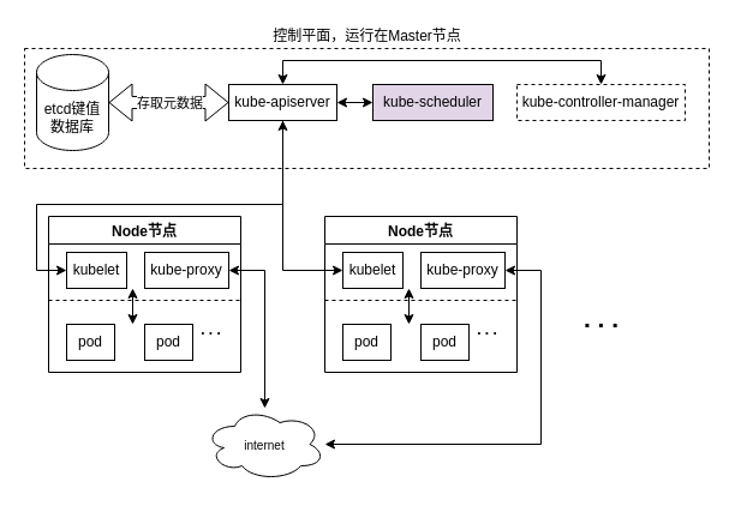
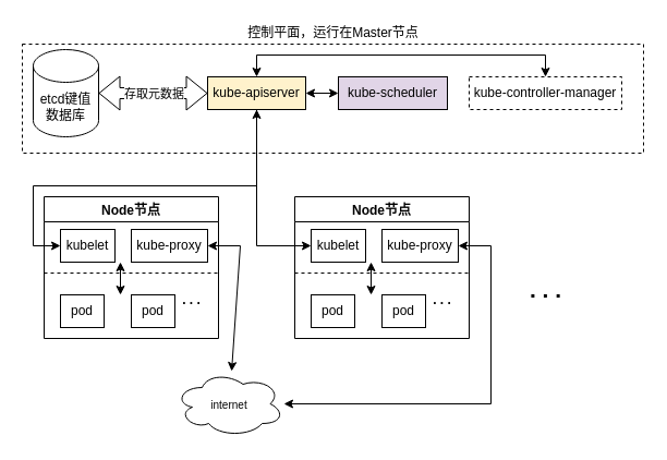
  <mxCell id="0" />
  <mxCell id="1" parent="0" />
  <mxCell id="2" value="etcd键值数据库" style="shape=cylinder3;whiteSpace=wrap;html=1;boundedLbl=1;backgroundOutline=1;size=15;" vertex="1" parent="1"><mxGeometry x="30" y="45" width="60" height="80" as="geometry" /></mxCell>
- <mxCell id="3" value="kube-apiserver" style="rounded=0;whiteSpace=wrap;html=1;" vertex="1" parent="1"><mxGeometry x="190" y="70" width="90" height="30" as="geometry" /></mxCell>
+ <mxCell id="3" value="kube-apiserver" style="rounded=0;whiteSpace=wrap;html=1;fillColor=#fff2cc;" vertex="1" parent="1"><mxGeometry x="190" y="70" width="90" height="30" as="geometry" /></mxCell>
  <mxCell id="4" value="kube-scheduler" style="rounded=0;whiteSpace=wrap;html=1;fillColor=#e1d5e7;" vertex="1" parent="1"><mxGeometry x="310" y="70" width="100" height="30" as="geometry" /></mxCell>
  <mxCell id="5" value="kube-controller-manager" style="rounded=0;whiteSpace=wrap;html=1;dashed=1;" vertex="1" parent="1"><mxGeometry x="430" y="70" width="140" height="30" as="geometry" /></mxCell>
  <mxCell id="6" value="" style="shape=flexArrow;endArrow=classic;startArrow=classic;html=1;rounded=0;entryX=0;entryY=0.5;entryDx=0;entryDy=0;" edge="1" parent="1" source="2" target="3"><mxGeometry width="100" height="100" relative="1" as="geometry"><mxPoint x="260" y="310" as="sourcePoint" /><mxPoint x="380" y="270" as="targetPoint" /></mxGeometry></mxCell>
  <mxCell id="7" value="存取元数据" style="edgeLabel;html=1;align=center;verticalAlign=middle;resizable=0;points=[];" vertex="1" connectable="0" parent="6"><mxGeometry x="0.32" relative="1" as="geometry"><mxPoint x="-16" as="offset" /></mxGeometry></mxCell>
  <mxCell id="8" value="" style="endArrow=classic;startArrow=classic;html=1;rounded=0;exitX=1;exitY=0.5;exitDx=0;exitDy=0;entryX=0;entryY=0.5;entryDx=0;entryDy=0;" edge="1" parent="1" source="3" target="4"><mxGeometry width="50" height="50" relative="1" as="geometry"><mxPoint x="280" y="160" as="sourcePoint" /><mxPoint x="330" y="110" as="targetPoint" /></mxGeometry></mxCell>
  <mxCell id="9" value="" style="endArrow=classic;startArrow=classic;html=1;rounded=0;exitX=0.5;exitY=0;exitDx=0;exitDy=0;" edge="1" parent="1" source="3" target="5"><mxGeometry width="50" height="50" relative="1" as="geometry"><mxPoint x="280" y="160" as="sourcePoint" /><mxPoint x="360" y="150" as="targetPoint" /><Array as="points"><mxPoint x="235" y="50" /><mxPoint x="500" y="50" /></Array></mxGeometry></mxCell>
  <mxCell id="10" value="" style="rounded=0;whiteSpace=wrap;html=1;dashed=1;fillColor=none;" vertex="1" parent="1"><mxGeometry x="20" y="40" width="570" height="100" as="geometry" /></mxCell>
  <mxCell id="11" value="控制平面，运行在Master节点" style="text;html=1;align=center;verticalAlign=middle;resizable=0;points=[];autosize=1;strokeColor=none;fillColor=none;" vertex="1" parent="1"><mxGeometry x="220" y="20" width="170" height="20" as="geometry" /></mxCell>
  <mxCell id="12" value="Node节点" style="swimlane;fillColor=none;startSize=23;" vertex="1" parent="1"><mxGeometry x="40" y="180" width="160" height="130" as="geometry"><mxRectangle x="250" y="310" width="130" height="23" as="alternateBounds" /></mxGeometry></mxCell>
  <mxCell id="13" value="kubelet" style="whiteSpace=wrap;html=1;fillColor=none;" vertex="1" parent="12"><mxGeometry x="15" y="30" width="50" height="30" as="geometry" /></mxCell>
  <mxCell id="14" value="kube-proxy" style="whiteSpace=wrap;html=1;fillColor=none;" vertex="1" parent="12"><mxGeometry x="80" y="30" width="70" height="30" as="geometry" /></mxCell>
  <mxCell id="15" value="pod" style="whiteSpace=wrap;html=1;fillColor=none;" vertex="1" parent="12"><mxGeometry x="15" y="90" width="40" height="30" as="geometry" /></mxCell>
  <mxCell id="16" value="pod" style="whiteSpace=wrap;html=1;fillColor=none;" vertex="1" parent="12"><mxGeometry x="80" y="90" width="40" height="30" as="geometry" /></mxCell>
  <mxCell id="17" value="&lt;b&gt;. . .&lt;/b&gt;" style="text;html=1;align=center;verticalAlign=middle;resizable=0;points=[];autosize=1;strokeColor=none;fillColor=none;" vertex="1" parent="12"><mxGeometry x="120" y="85" width="30" height="20" as="geometry" /></mxCell>
  <mxCell id="18" value="" style="endArrow=none;dashed=1;html=1;rounded=0;" edge="1" parent="1"><mxGeometry width="50" height="50" relative="1" as="geometry"><mxPoint x="40" y="250" as="sourcePoint" /><mxPoint x="200" y="250" as="targetPoint" /></mxGeometry></mxCell>
- <mxCell id="19" value="&lt;font size=&quot;1&quot;&gt;internet&lt;/font&gt;" style="ellipse;shape=cloud;whiteSpace=wrap;html=1;fontSize=17;fillColor=none;" vertex="1" parent="1"><mxGeometry x="170" y="340" width="100" height="60" as="geometry" /></mxCell>
+ <mxCell id="19" value="&lt;font size=&quot;1&quot;&gt;internet&lt;/font&gt;" style="ellipse;shape=cloud;whiteSpace=wrap;html=1;fontSize=17;fillColor=none;" vertex="1" parent="1"><mxGeometry x="160" y="340" width="100" height="60" as="geometry" /></mxCell>
  <mxCell id="20" value="" style="endArrow=classic;startArrow=classic;html=1;rounded=0;fontSize=16;exitX=0;exitY=0.5;exitDx=0;exitDy=0;" edge="1" parent="1" source="13" target="3"><mxGeometry width="50" height="50" relative="1" as="geometry"><mxPoint x="210" y="170" as="sourcePoint" /><mxPoint x="240" y="110" as="targetPoint" /><Array as="points"><mxPoint x="30" y="225" /><mxPoint x="30" y="170" /><mxPoint x="235" y="170" /></Array></mxGeometry></mxCell>
  <mxCell id="21" value="" style="endArrow=classic;startArrow=classic;html=1;rounded=0;fontSize=16;" edge="1" parent="1"><mxGeometry width="50" height="50" relative="1" as="geometry"><mxPoint x="110" y="240" as="sourcePoint" /><mxPoint x="110" y="270" as="targetPoint" /></mxGeometry></mxCell>
  <mxCell id="22" value="Node节点" style="swimlane;fillColor=none;startSize=23;" vertex="1" parent="1"><mxGeometry x="270" y="180" width="160" height="130" as="geometry"><mxRectangle x="250" y="310" width="130" height="23" as="alternateBounds" /></mxGeometry></mxCell>
  <mxCell id="23" value="kubelet" style="whiteSpace=wrap;html=1;fillColor=none;" vertex="1" parent="22"><mxGeometry x="15" y="30" width="50" height="30" as="geometry" /></mxCell>
  <mxCell id="24" value="kube-proxy" style="whiteSpace=wrap;html=1;fillColor=none;" vertex="1" parent="22"><mxGeometry x="80" y="30" width="70" height="30" as="geometry" /></mxCell>
  <mxCell id="25" value="pod" style="whiteSpace=wrap;html=1;fillColor=none;" vertex="1" parent="22"><mxGeometry x="15" y="90" width="40" height="30" as="geometry" /></mxCell>
  <mxCell id="26" value="pod" style="whiteSpace=wrap;html=1;fillColor=none;" vertex="1" parent="22"><mxGeometry x="80" y="90" width="40" height="30" as="geometry" /></mxCell>
  <mxCell id="27" value="&lt;b&gt;. . .&lt;/b&gt;" style="text;html=1;align=center;verticalAlign=middle;resizable=0;points=[];autosize=1;strokeColor=none;fillColor=none;" vertex="1" parent="22"><mxGeometry x="120" y="85" width="30" height="20" as="geometry" /></mxCell>
  <mxCell id="28" value="" style="endArrow=none;dashed=1;html=1;rounded=0;" edge="1" parent="1"><mxGeometry width="50" height="50" relative="1" as="geometry"><mxPoint x="270" y="250" as="sourcePoint" /><mxPoint x="430" y="250" as="targetPoint" /></mxGeometry></mxCell>
  <mxCell id="29" value="" style="endArrow=classic;startArrow=classic;html=1;rounded=0;fontSize=16;" edge="1" parent="1"><mxGeometry width="50" height="50" relative="1" as="geometry"><mxPoint x="340" y="240" as="sourcePoint" /><mxPoint x="340" y="270" as="targetPoint" /></mxGeometry></mxCell>
  <mxCell id="30" value="" style="endArrow=classic;html=1;rounded=0;fontSize=16;entryX=0;entryY=0.5;entryDx=0;entryDy=0;" edge="1" parent="1" source="3" target="23"><mxGeometry width="50" height="50" relative="1" as="geometry"><mxPoint x="230" y="170" as="sourcePoint" /><mxPoint x="240" y="260" as="targetPoint" /><Array as="points"><mxPoint x="235" y="225" /></Array></mxGeometry></mxCell>
  <mxCell id="31" value="" style="endArrow=classic;startArrow=classic;html=1;rounded=0;fontSize=16;" edge="1" parent="1" source="14" target="19"><mxGeometry width="50" height="50" relative="1" as="geometry"><mxPoint x="330" y="190" as="sourcePoint" /><mxPoint x="380" y="140" as="targetPoint" /><Array as="points"><mxPoint x="220" y="225" /></Array></mxGeometry></mxCell>
  <mxCell id="32" value="" style="endArrow=classic;startArrow=classic;html=1;rounded=0;fontSize=16;" edge="1" parent="1" source="19" target="24"><mxGeometry width="50" height="50" relative="1" as="geometry"><mxPoint x="280" y="220" as="sourcePoint" /><mxPoint x="330" y="170" as="targetPoint" /><Array as="points"><mxPoint x="450" y="370" /><mxPoint x="450" y="225" /></Array></mxGeometry></mxCell>
  <mxCell id="33" value="&lt;b&gt;&lt;font style=&quot;font-size: 21px&quot;&gt;. . .&lt;/font&gt;&lt;/b&gt;" style="text;html=1;align=center;verticalAlign=middle;resizable=0;points=[];autosize=1;strokeColor=none;fillColor=none;fontSize=16;" vertex="1" parent="1"><mxGeometry x="480" y="250" width="40" height="30" as="geometry" /></mxCell>
